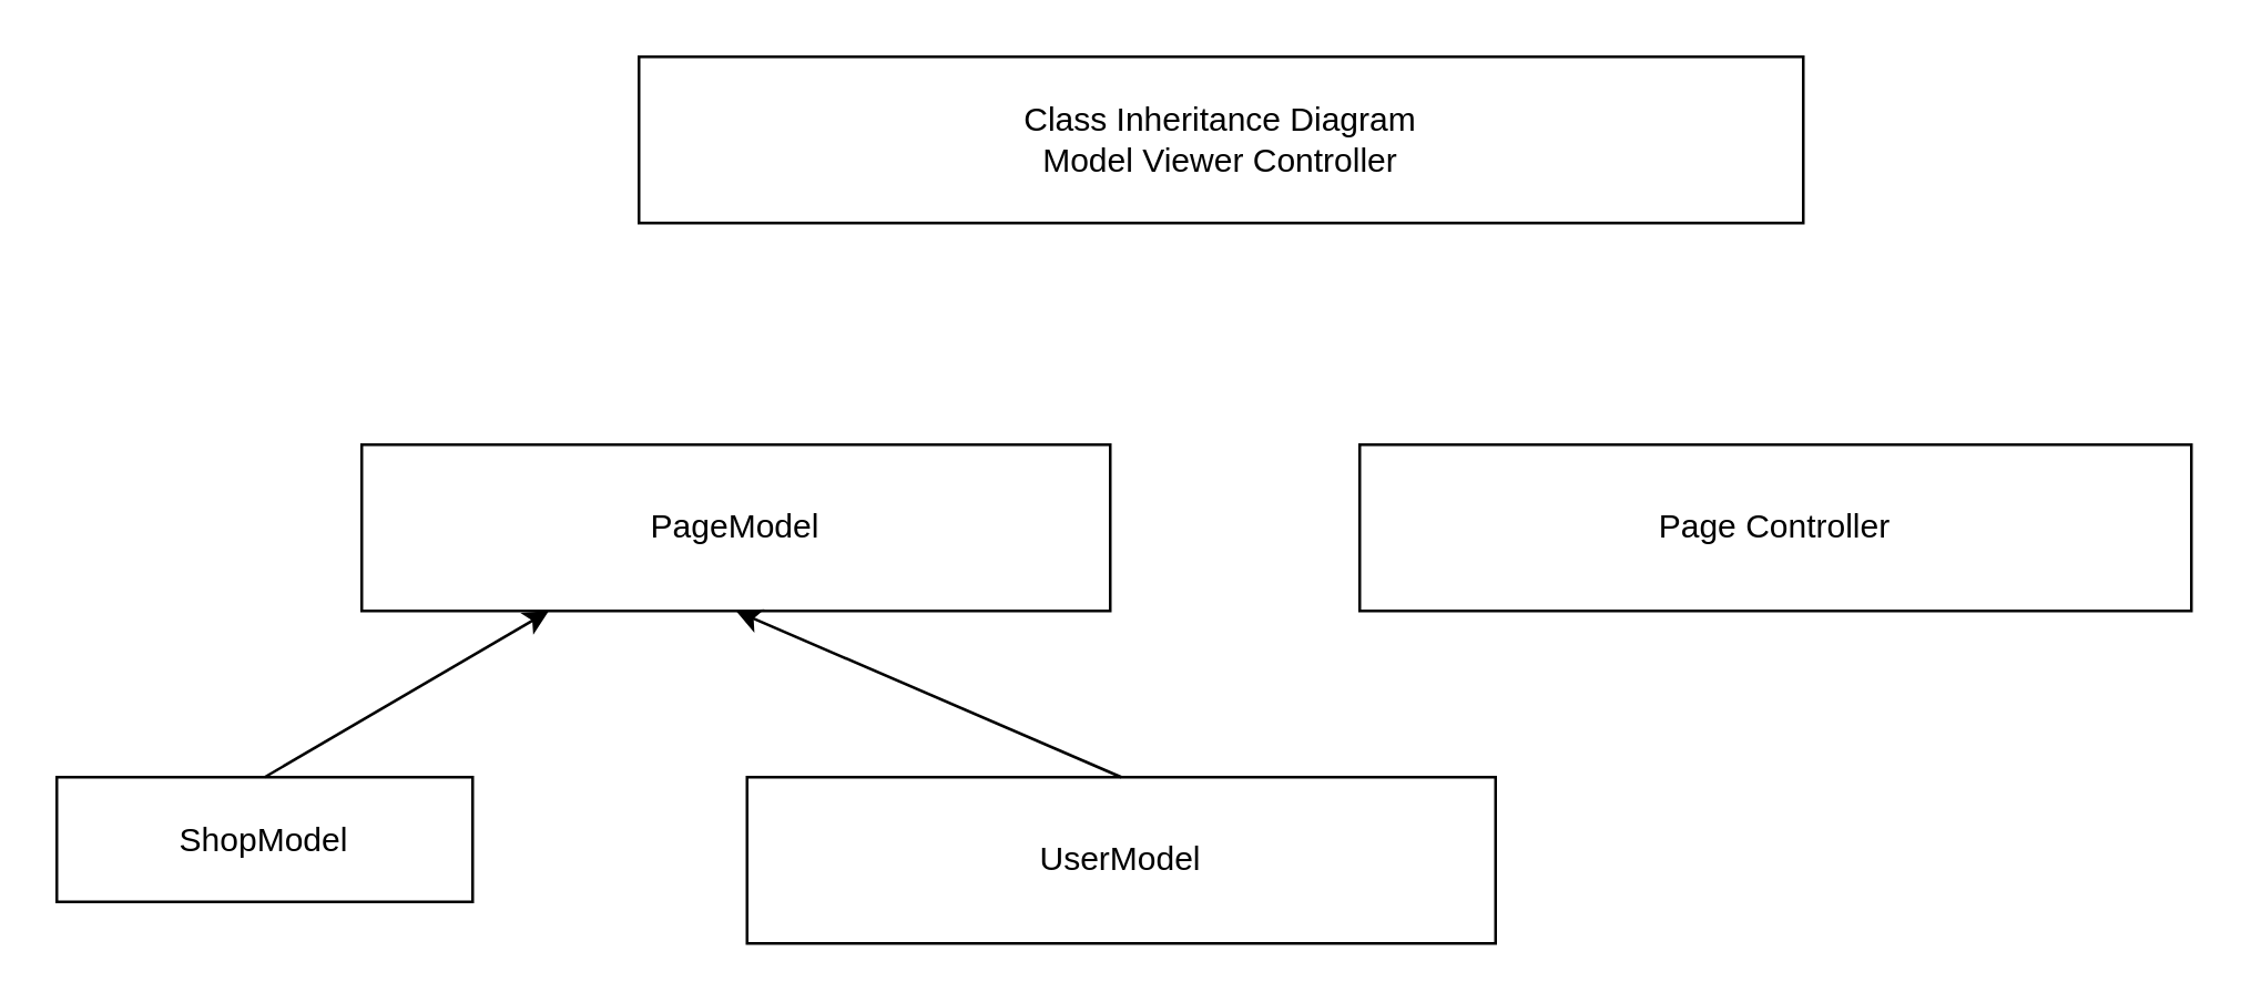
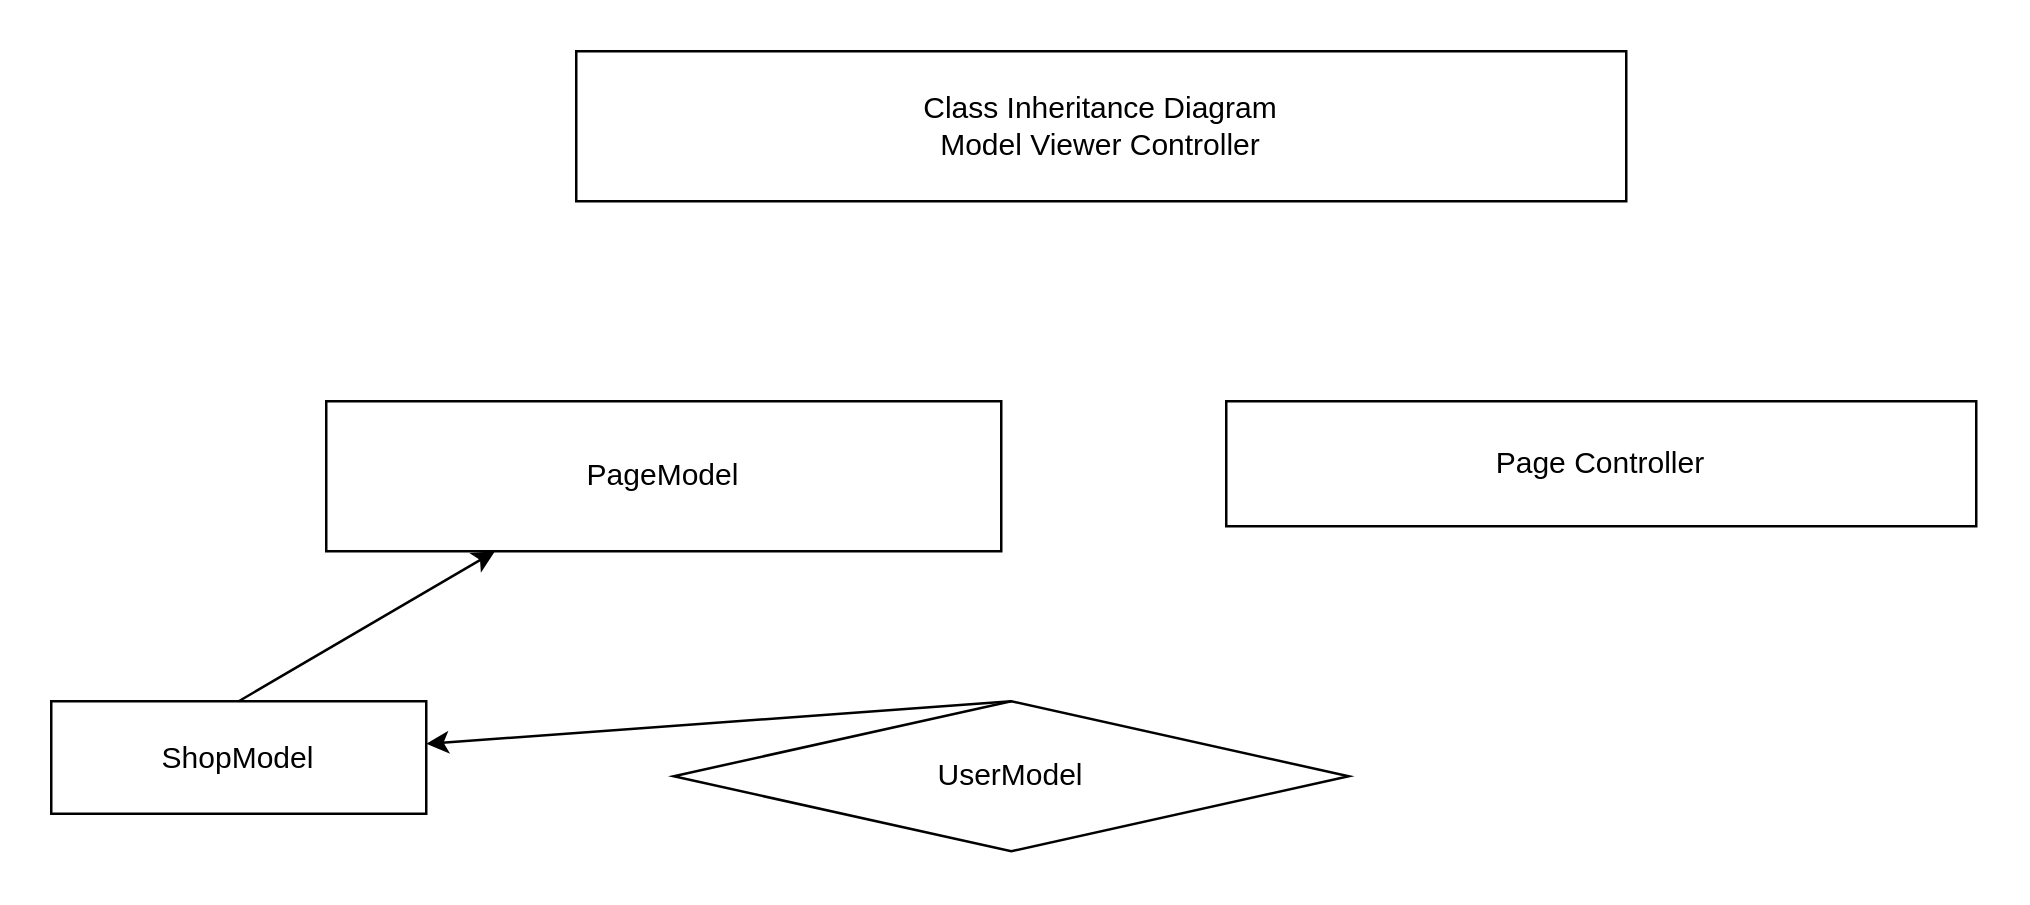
  <mxCell id="0" />
  <mxCell id="1" parent="0" />
  <mxCell id="2" value="Class Inheritance Diagram&lt;br&gt;Model Viewer Controller" style="whiteSpace=wrap;html=1;" vertex="1" parent="1"><mxGeometry x="230" y="20" width="420" height="60" as="geometry" /></mxCell>
- <mxCell id="3" value="Page Controller" style="whiteSpace=wrap;html=1;" vertex="1" parent="1"><mxGeometry x="490" y="160" width="300" height="60" as="geometry" /></mxCell>
+ <mxCell id="3" value="Page Controller" style="whiteSpace=wrap;html=1;" vertex="1" parent="1"><mxGeometry x="490" y="160" width="300" height="50" as="geometry" /></mxCell>
  <mxCell id="4" value="PageModel" style="whiteSpace=wrap;html=1;" vertex="1" parent="1"><mxGeometry x="130" y="160" width="270" height="60" as="geometry" /></mxCell>
- <mxCell id="5" value="UserModel" style="whiteSpace=wrap;html=1;" vertex="1" parent="1"><mxGeometry x="269" y="280" width="270" height="60" as="geometry" /></mxCell>
- <mxCell id="6" value="" style="endArrow=classic;html=1;entryX=0.5;entryY=1;entryDx=0;entryDy=0;exitX=0.5;exitY=0;exitDx=0;exitDy=0;" edge="1" parent="1" source="5" target="4"><mxGeometry width="50" height="50" relative="1" as="geometry"><mxPoint x="390" y="260" as="sourcePoint" /><mxPoint x="440" y="210" as="targetPoint" /></mxGeometry></mxCell>
+ <mxCell id="5" value="UserModel" style="rhombus;whiteSpace=wrap;html=1;" vertex="1" parent="1"><mxGeometry x="269" y="280" width="270" height="60" as="geometry" /></mxCell>
+ <mxCell id="6" value="" style="endArrow=classic;html=1;exitX=0.5;exitY=0;exitDx=0;exitDy=0;" edge="1" parent="1" source="5" target="7"><mxGeometry width="50" height="50" relative="1" as="geometry"><mxPoint x="390" y="260" as="sourcePoint" /><mxPoint x="440" y="210" as="targetPoint" /></mxGeometry></mxCell>
  <mxCell id="7" value="ShopModel" style="rounded=0;whiteSpace=wrap;html=1;" vertex="1" parent="1"><mxGeometry x="20" y="280" width="150" height="45" as="geometry" /></mxCell>
  <mxCell id="8" value="" style="endArrow=classic;html=1;entryX=0.25;entryY=1;entryDx=0;entryDy=0;exitX=0.5;exitY=0;exitDx=0;exitDy=0;" edge="1" parent="1" source="7" target="4"><mxGeometry width="50" height="50" relative="1" as="geometry"><mxPoint x="390" y="290" as="sourcePoint" /><mxPoint x="440" y="240" as="targetPoint" /></mxGeometry></mxCell>
